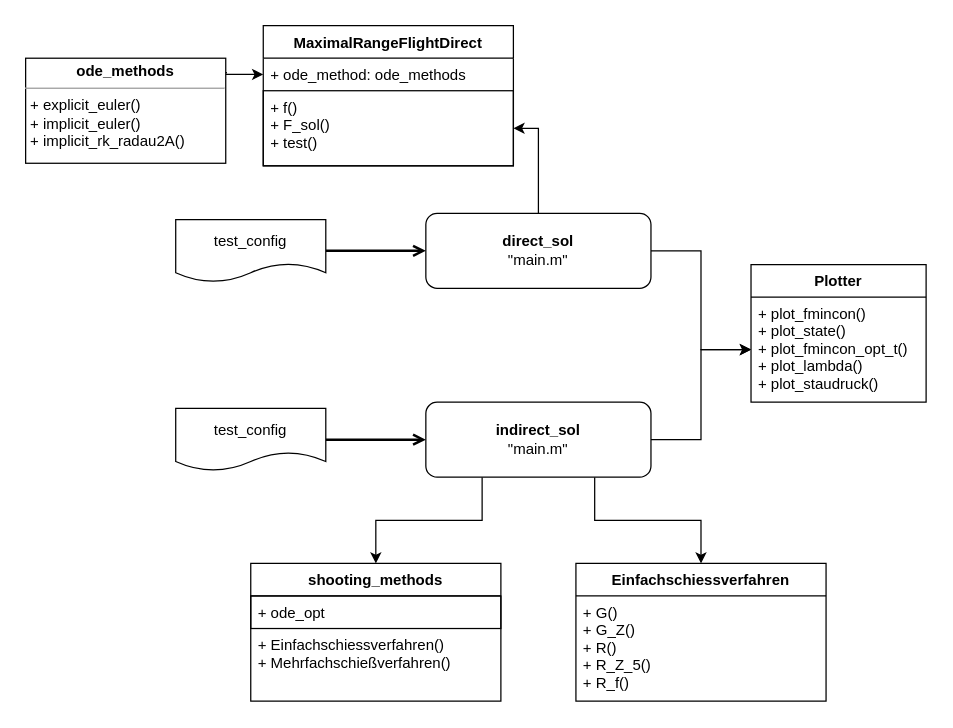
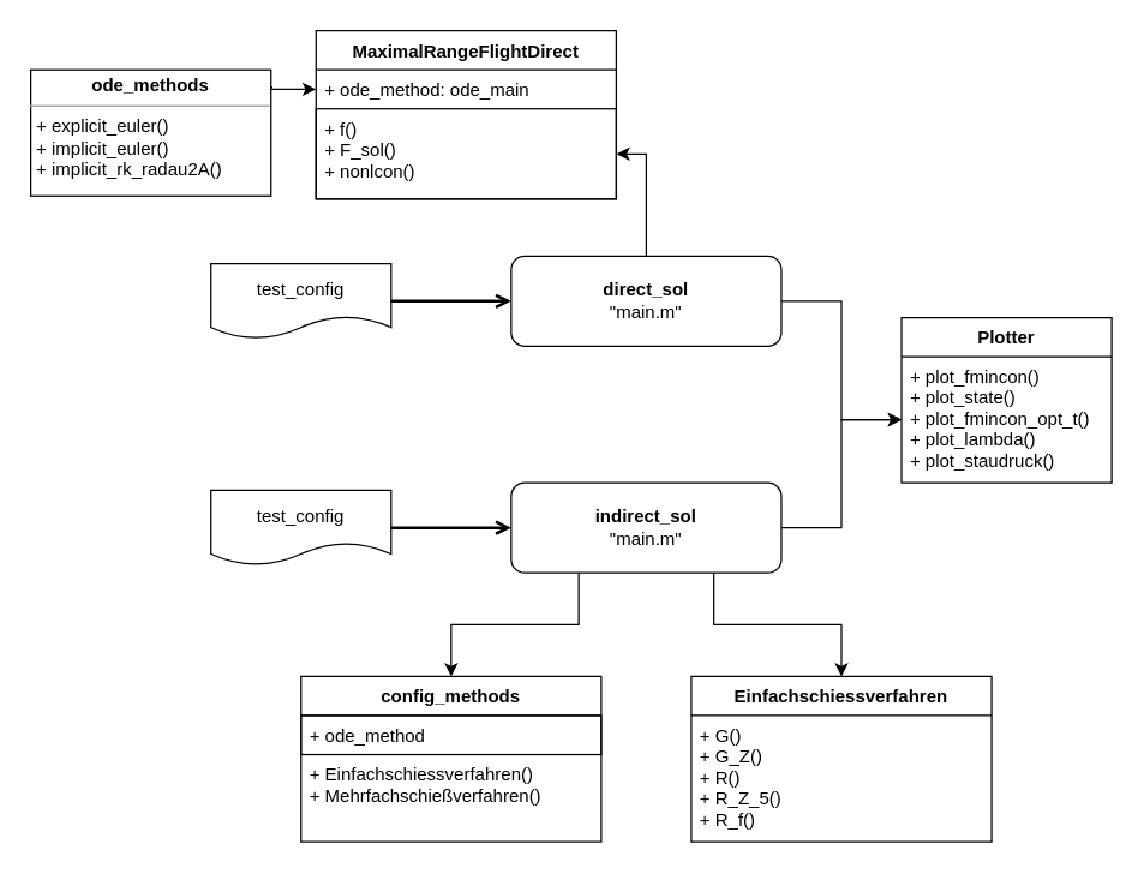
  <mxCell id="0" />
  <mxCell id="1" parent="0" />
  <mxCell id="2" style="edgeStyle=orthogonalEdgeStyle;rounded=0;orthogonalLoop=1;jettySize=auto;html=1;exitX=0.5;exitY=0;exitDx=0;exitDy=0;" parent="1" source="3" target="13" edge="1"><mxGeometry relative="1" as="geometry" /></mxCell>
  <mxCell id="3" value="&lt;b&gt;direct_sol&lt;/b&gt;&lt;br&gt;&quot;main.m&quot;" style="rounded=1;whiteSpace=wrap;html=1;" parent="1" vertex="1"><mxGeometry x="340" y="170" width="180" height="60" as="geometry" /></mxCell>
  <mxCell id="4" style="edgeStyle=orthogonalEdgeStyle;rounded=0;orthogonalLoop=1;jettySize=auto;html=1;exitX=1;exitY=0.5;exitDx=0;exitDy=0;entryX=0;entryY=0.5;entryDx=0;entryDy=0;strokeColor=#000000;endArrow=open;endFill=0;strokeWidth=2;startSize=6;" edge="1" parent="1" source="5" target="3"><mxGeometry relative="1" as="geometry" /></mxCell>
  <mxCell id="5" value="test_config" style="shape=document;whiteSpace=wrap;html=1;boundedLbl=1;" parent="1" vertex="1"><mxGeometry x="140" y="175" width="120" height="50" as="geometry" /></mxCell>
  <mxCell id="6" style="edgeStyle=orthogonalEdgeStyle;rounded=0;orthogonalLoop=1;jettySize=auto;html=1;exitX=1.006;exitY=0.138;exitDx=0;exitDy=0;entryX=0;entryY=0.5;entryDx=0;entryDy=0;exitPerimeter=0;" parent="1" source="10" target="12" edge="1"><mxGeometry relative="1" as="geometry"><mxPoint x="255" y="-74" as="sourcePoint" /><mxPoint x="285" y="-164" as="targetPoint" /><Array as="points"><mxPoint x="151" y="59" /></Array></mxGeometry></mxCell>
  <mxCell id="7" style="edgeStyle=orthogonalEdgeStyle;rounded=0;orthogonalLoop=1;jettySize=auto;html=1;exitX=0.25;exitY=1;exitDx=0;exitDy=0;entryX=0.5;entryY=0;entryDx=0;entryDy=0;" parent="1" source="9" target="16" edge="1"><mxGeometry relative="1" as="geometry" /></mxCell>
  <mxCell id="8" style="edgeStyle=orthogonalEdgeStyle;rounded=0;orthogonalLoop=1;jettySize=auto;html=1;exitX=0.75;exitY=1;exitDx=0;exitDy=0;entryX=0.5;entryY=0;entryDx=0;entryDy=0;" parent="1" source="9" target="14" edge="1"><mxGeometry relative="1" as="geometry" /></mxCell>
  <mxCell id="9" value="&lt;b&gt;indirect_sol&lt;/b&gt;&lt;br&gt;&quot;main.m&quot;" style="rounded=1;whiteSpace=wrap;html=1;" parent="1" vertex="1"><mxGeometry x="340" y="321" width="180" height="60" as="geometry" /></mxCell>
  <mxCell id="10" value="&lt;p style=&quot;margin: 0px ; margin-top: 4px ; text-align: center&quot;&gt;&lt;b&gt;ode_methods&lt;/b&gt;&lt;/p&gt;&lt;hr size=&quot;1&quot;&gt;&lt;p style=&quot;margin: 0px ; margin-left: 4px&quot;&gt;+ explicit_euler()&lt;/p&gt;&lt;p style=&quot;margin: 0px ; margin-left: 4px&quot;&gt;+ implicit_euler()&lt;/p&gt;&lt;p style=&quot;margin: 0px ; margin-left: 4px&quot;&gt;+ implicit_rk_radau2A()&lt;/p&gt;" style="verticalAlign=top;align=left;overflow=fill;fontSize=12;fontFamily=Helvetica;html=1;" parent="1" vertex="1"><mxGeometry x="20" y="46" width="160" height="84" as="geometry" /></mxCell>
  <mxCell id="11" value="MaximalRangeFlightDirect" style="swimlane;fontStyle=1;align=center;verticalAlign=top;childLayout=stackLayout;horizontal=1;startSize=26;horizontalStack=0;resizeParent=1;resizeParentMax=0;resizeLast=0;collapsible=1;marginBottom=0;" parent="1" vertex="1"><mxGeometry x="210" y="20" width="200" height="112" as="geometry" /></mxCell>
- <mxCell id="12" value="+ ode_method: ode_methods" style="text;strokeColor=none;fillColor=none;align=left;verticalAlign=top;spacingLeft=4;spacingRight=4;overflow=hidden;rotatable=0;points=[[0,0.5],[1,0.5]];portConstraint=eastwest;" parent="11" vertex="1"><mxGeometry y="26" width="200" height="26" as="geometry" /></mxCell>
- <mxCell id="13" value="+ f()&#10;+ F_sol()&#10;+ test()" style="text;fillColor=none;align=left;verticalAlign=top;spacingLeft=4;spacingRight=4;overflow=hidden;rotatable=0;points=[[0,0.5],[1,0.5]];portConstraint=eastwest;strokeColor=#000000;" parent="11" vertex="1"><mxGeometry y="52" width="200" height="60" as="geometry" /></mxCell>
+ <mxCell id="12" value="+ ode_method: ode_main" style="text;strokeColor=none;fillColor=none;align=left;verticalAlign=top;spacingLeft=4;spacingRight=4;overflow=hidden;rotatable=0;points=[[0,0.5],[1,0.5]];portConstraint=eastwest;" parent="11" vertex="1"><mxGeometry y="26" width="200" height="26" as="geometry" /></mxCell>
+ <mxCell id="13" value="+ f()&#10;+ F_sol()&#10;+ nonlcon()" style="text;fillColor=none;align=left;verticalAlign=top;spacingLeft=4;spacingRight=4;overflow=hidden;rotatable=0;points=[[0,0.5],[1,0.5]];portConstraint=eastwest;strokeColor=#000000;" parent="11" vertex="1"><mxGeometry y="52" width="200" height="60" as="geometry" /></mxCell>
  <mxCell id="14" value="Einfachschiessverfahren" style="swimlane;fontStyle=1;align=center;verticalAlign=top;childLayout=stackLayout;horizontal=1;startSize=26;horizontalStack=0;resizeParent=1;resizeParentMax=0;resizeLast=0;collapsible=1;marginBottom=0;" parent="1" vertex="1"><mxGeometry x="460" y="450" width="200" height="110" as="geometry" /></mxCell>
  <mxCell id="15" value="+ G()&#10;+ G_Z()&#10;+ R()&#10;+ R_Z_5()&#10;+ R_f()" style="text;strokeColor=none;fillColor=none;align=left;verticalAlign=top;spacingLeft=4;spacingRight=4;overflow=hidden;rotatable=0;points=[[0,0.5],[1,0.5]];portConstraint=eastwest;" parent="14" vertex="1"><mxGeometry y="26" width="200" height="84" as="geometry" /></mxCell>
- <mxCell id="16" value="shooting_methods" style="swimlane;fontStyle=1;align=center;verticalAlign=top;childLayout=stackLayout;horizontal=1;startSize=26;horizontalStack=0;resizeParent=1;resizeParentMax=0;resizeLast=0;collapsible=1;marginBottom=0;" parent="1" vertex="1"><mxGeometry x="200" y="450" width="200" height="110" as="geometry" /></mxCell>
- <mxCell id="17" value="+ ode_opt" style="text;fillColor=none;align=left;verticalAlign=top;spacingLeft=4;spacingRight=4;overflow=hidden;rotatable=0;points=[[0,0.5],[1,0.5]];portConstraint=eastwest;labelBorderColor=none;strokeColor=#000000;" parent="16" vertex="1"><mxGeometry y="26" width="200" height="26" as="geometry" /></mxCell>
+ <mxCell id="16" value="config_methods" style="swimlane;fontStyle=1;align=center;verticalAlign=top;childLayout=stackLayout;horizontal=1;startSize=26;horizontalStack=0;resizeParent=1;resizeParentMax=0;resizeLast=0;collapsible=1;marginBottom=0;" parent="1" vertex="1"><mxGeometry x="200" y="450" width="200" height="110" as="geometry" /></mxCell>
+ <mxCell id="17" value="+ ode_method" style="text;fillColor=none;align=left;verticalAlign=top;spacingLeft=4;spacingRight=4;overflow=hidden;rotatable=0;points=[[0,0.5],[1,0.5]];portConstraint=eastwest;labelBorderColor=none;strokeColor=#000000;" parent="16" vertex="1"><mxGeometry y="26" width="200" height="26" as="geometry" /></mxCell>
  <mxCell id="18" value="+ Einfachschiessverfahren()&#10;+ Mehrfachschießverfahren()" style="text;strokeColor=none;fillColor=none;align=left;verticalAlign=top;spacingLeft=4;spacingRight=4;overflow=hidden;rotatable=0;points=[[0,0.5],[1,0.5]];portConstraint=eastwest;" parent="16" vertex="1"><mxGeometry y="52" width="200" height="58" as="geometry" /></mxCell>
  <mxCell id="19" value="Plotter" style="swimlane;fontStyle=1;align=center;verticalAlign=top;childLayout=stackLayout;horizontal=1;startSize=26;horizontalStack=0;resizeParent=1;resizeParentMax=0;resizeLast=0;collapsible=1;marginBottom=0;" vertex="1" parent="1"><mxGeometry x="600" y="211" width="140" height="110" as="geometry" /></mxCell>
  <mxCell id="20" value="+ plot_fmincon()&#10;+ plot_state()&#10;+ plot_fmincon_opt_t()&#10;+ plot_lambda()&#10;+ plot_staudruck()" style="text;strokeColor=none;fillColor=none;align=left;verticalAlign=top;spacingLeft=4;spacingRight=4;overflow=hidden;rotatable=0;points=[[0,0.5],[1,0.5]];portConstraint=eastwest;" vertex="1" parent="19"><mxGeometry y="26" width="140" height="84" as="geometry" /></mxCell>
  <mxCell id="21" style="edgeStyle=orthogonalEdgeStyle;rounded=0;orthogonalLoop=1;jettySize=auto;html=1;exitX=0;exitY=0.5;exitDx=0;exitDy=0;entryX=1;entryY=0.5;entryDx=0;entryDy=0;startArrow=classic;startFill=1;endArrow=none;endFill=0;" edge="1" parent="1" source="20" target="3"><mxGeometry relative="1" as="geometry" /></mxCell>
  <mxCell id="22" style="edgeStyle=orthogonalEdgeStyle;rounded=0;orthogonalLoop=1;jettySize=auto;html=1;exitX=0;exitY=0.5;exitDx=0;exitDy=0;entryX=1;entryY=0.5;entryDx=0;entryDy=0;startArrow=classic;startFill=1;endArrow=none;endFill=0;" edge="1" parent="1" source="20" target="9"><mxGeometry relative="1" as="geometry" /></mxCell>
  <mxCell id="23" style="edgeStyle=orthogonalEdgeStyle;rounded=0;orthogonalLoop=1;jettySize=auto;html=1;exitX=1;exitY=0.5;exitDx=0;exitDy=0;entryX=0;entryY=0.5;entryDx=0;entryDy=0;strokeColor=#000000;endArrow=open;endFill=0;strokeWidth=2;startSize=6;" edge="1" parent="1" source="24" target="9"><mxGeometry relative="1" as="geometry" /></mxCell>
  <mxCell id="24" value="test_config" style="shape=document;whiteSpace=wrap;html=1;boundedLbl=1;" vertex="1" parent="1"><mxGeometry x="140" y="326" width="120" height="50" as="geometry" /></mxCell>
